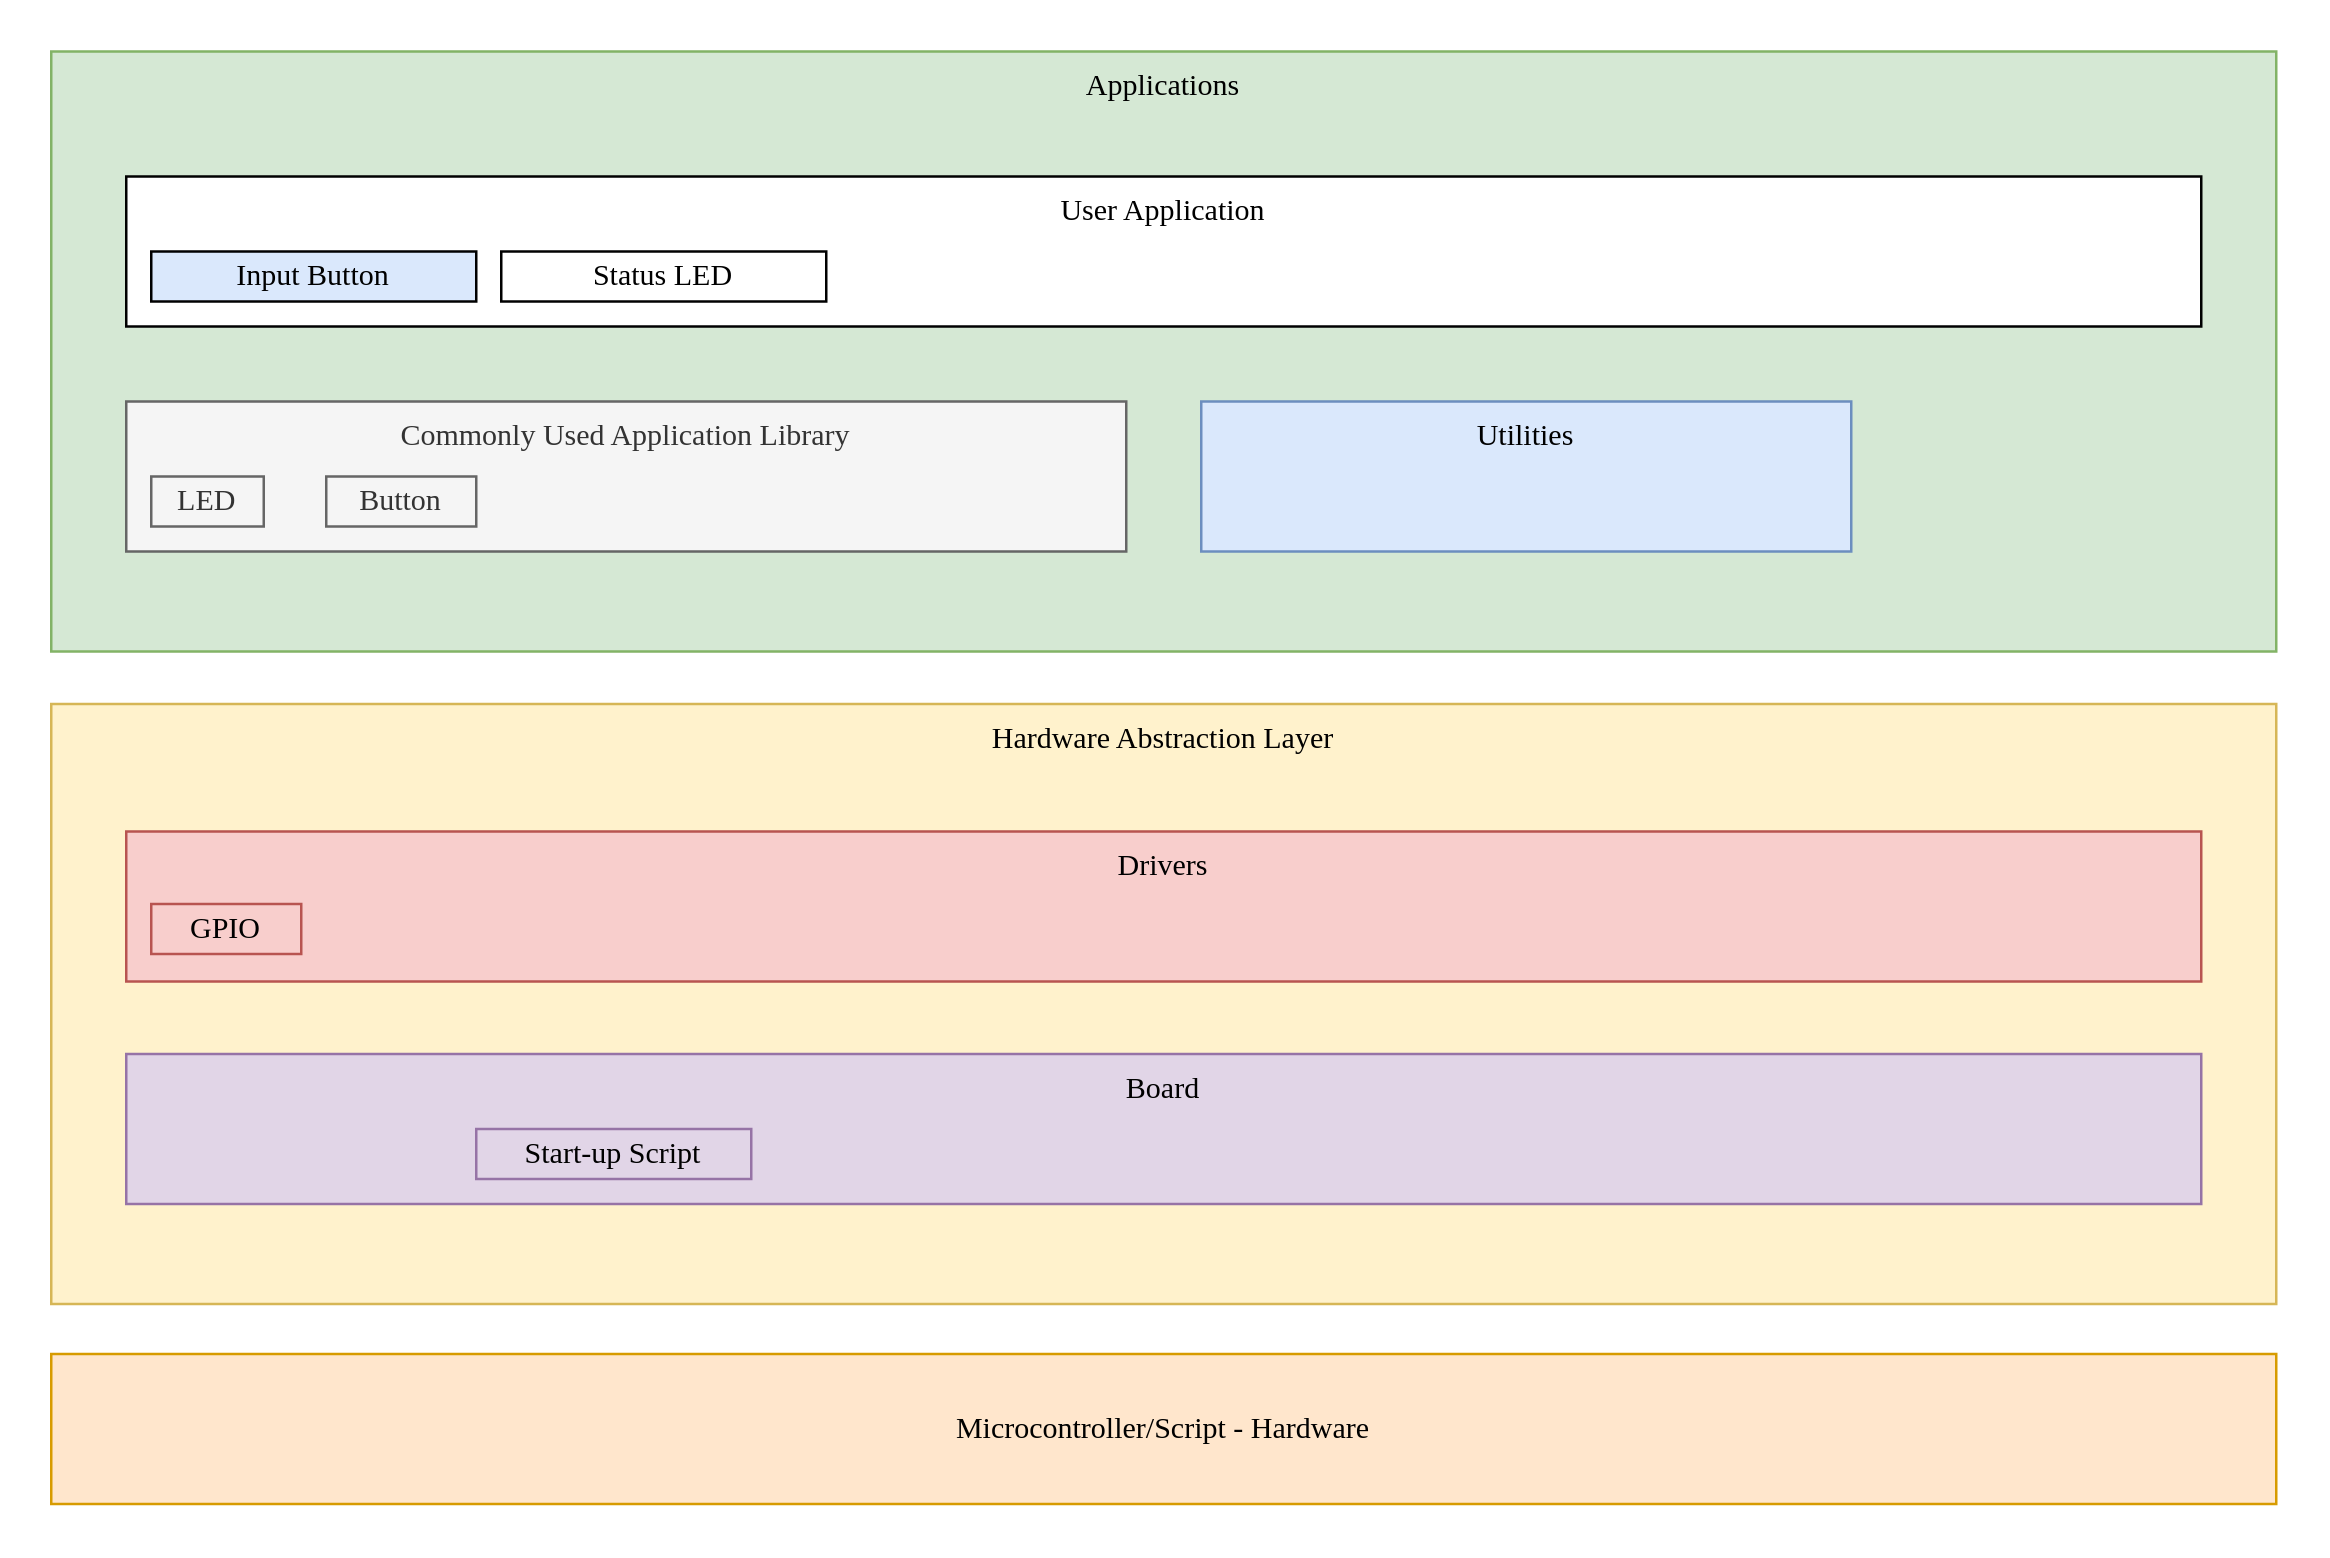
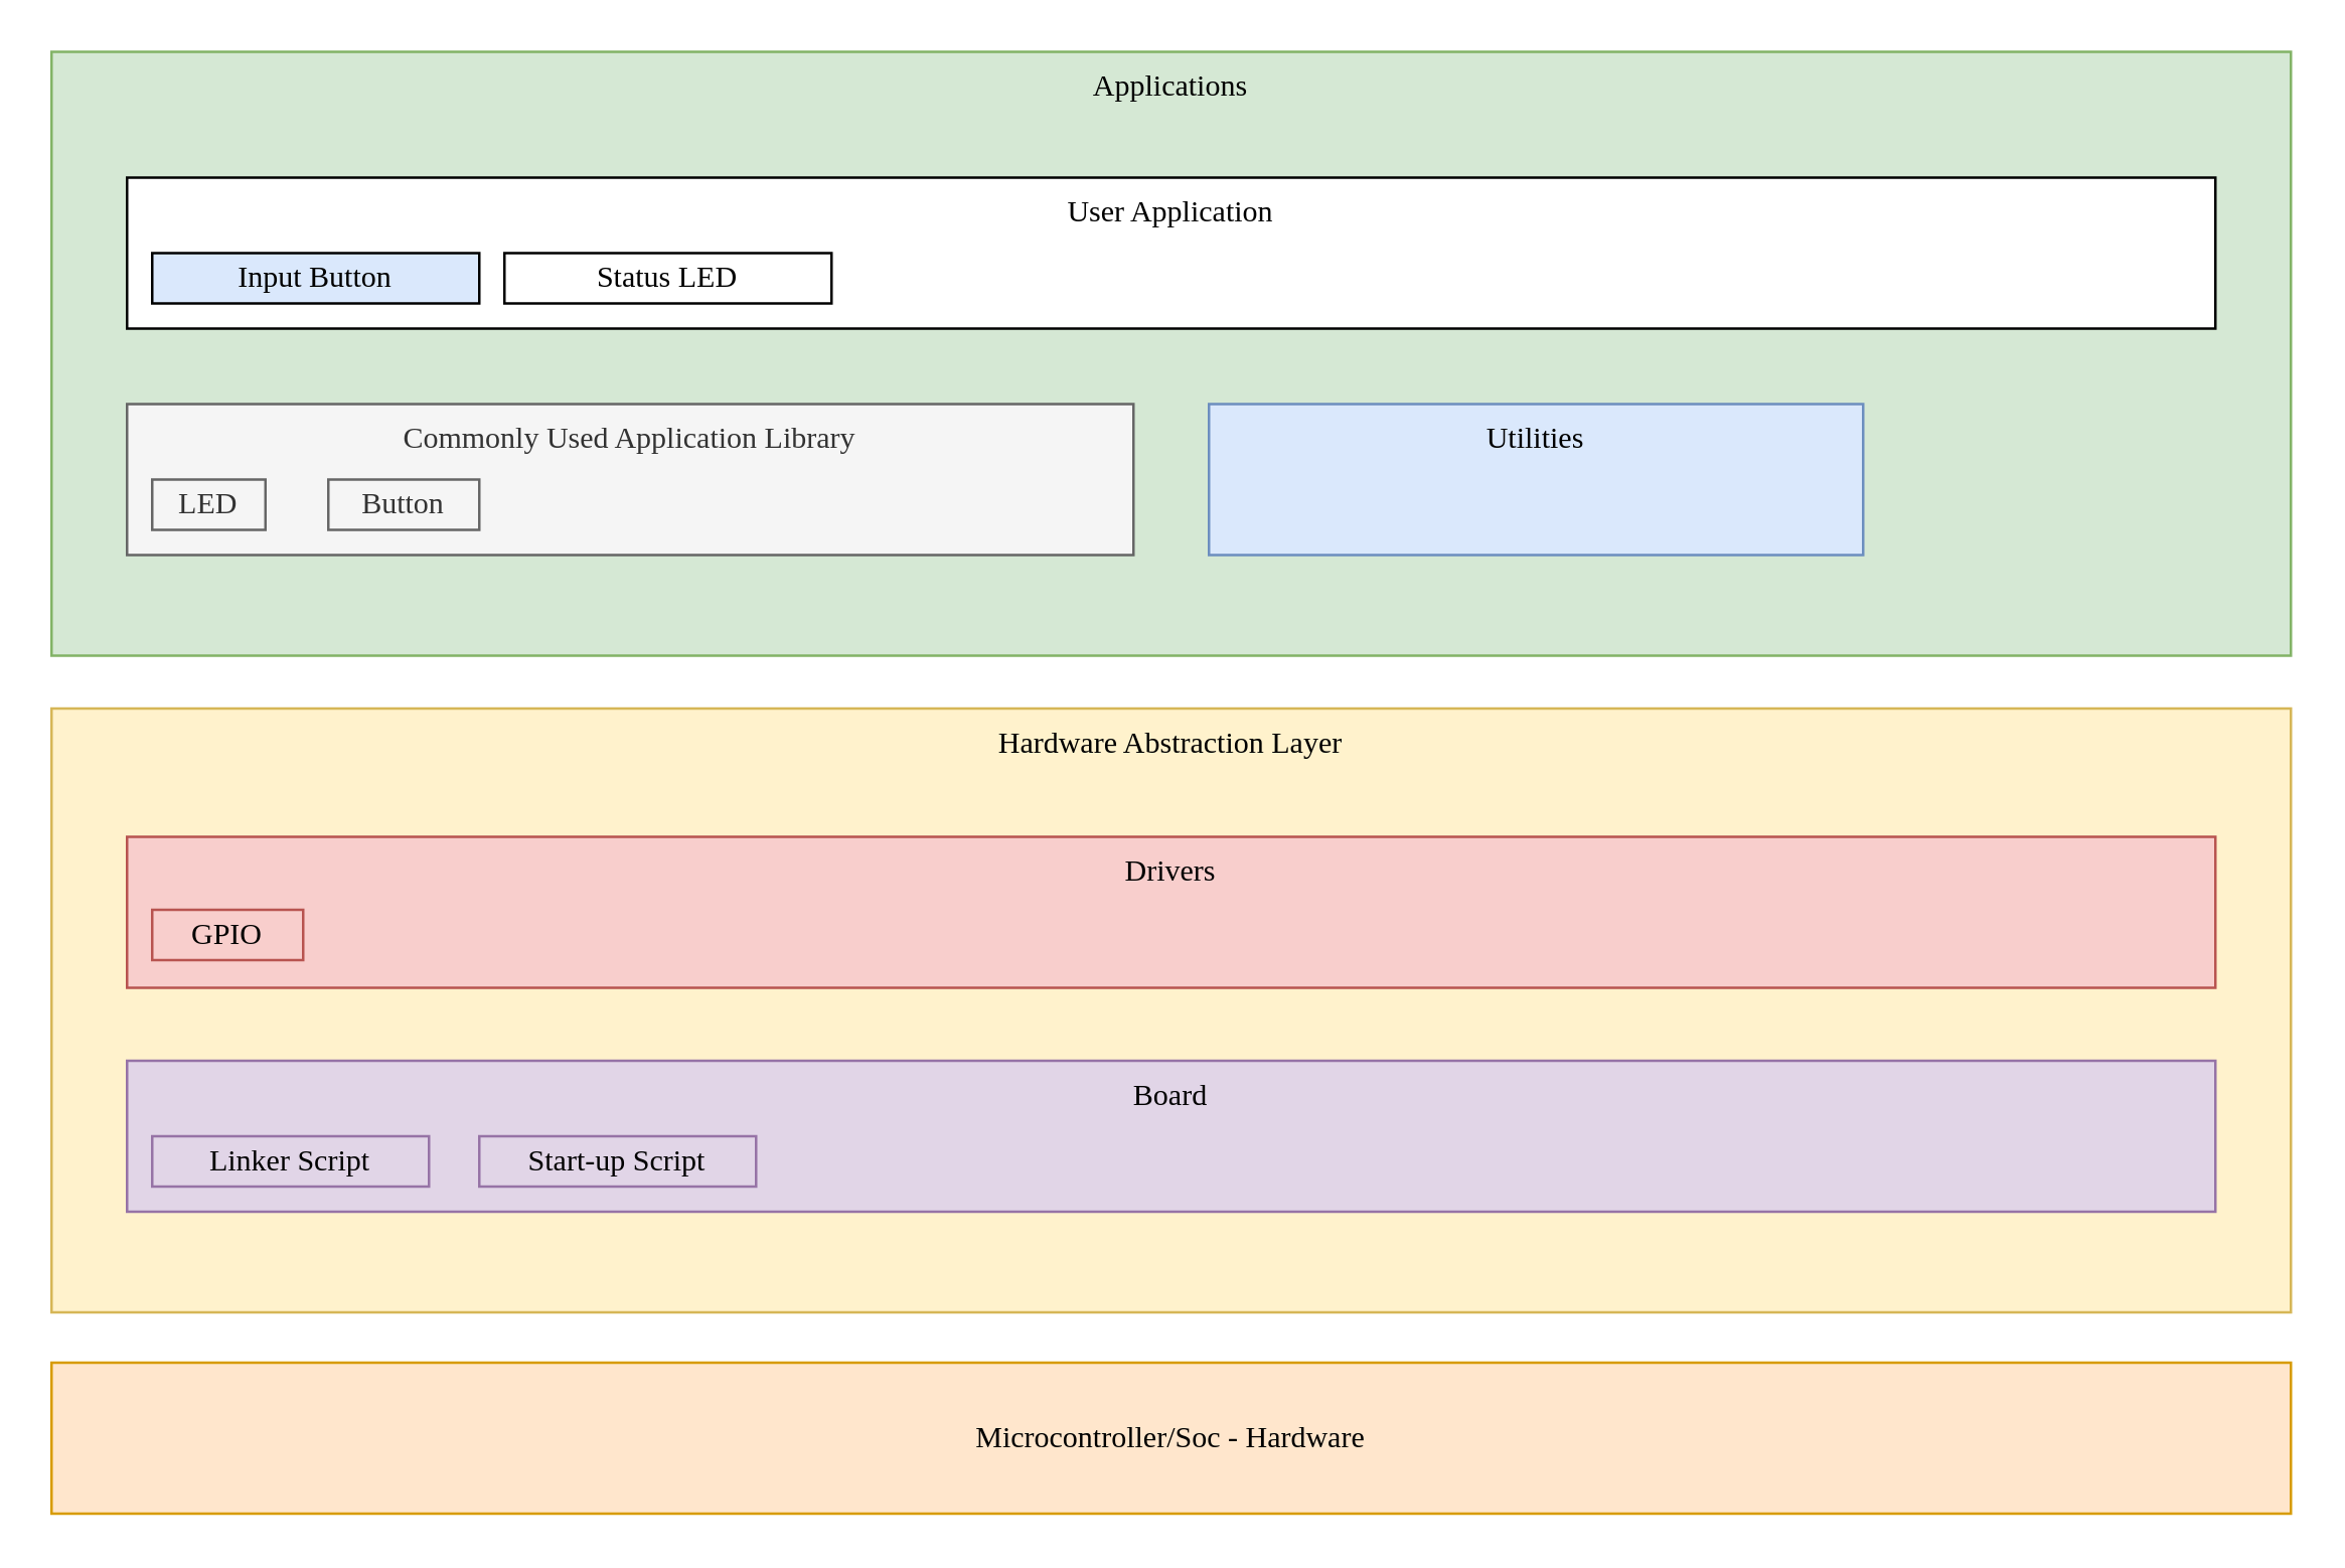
  <mxCell id="0" />
  <mxCell id="1" parent="0" />
- <mxCell id="2" value="Microcontroller/Script - Hardware" style="rounded=0;whiteSpace=wrap;html=1;hachureGap=4;fontFamily=Architects Daughter;fontSource=https%3A%2F%2Ffonts.googleapis.com%2Fcss%3Ffamily%3DArchitects%2BDaughter;fillColor=#ffe6cc;strokeColor=#d79b00;" parent="1" vertex="1"><mxGeometry x="20" y="541" width="890" height="60" as="geometry" /></mxCell>
+ <mxCell id="2" value="Microcontroller/Soc - Hardware" style="rounded=0;whiteSpace=wrap;html=1;hachureGap=4;fontFamily=Architects Daughter;fontSource=https%3A%2F%2Ffonts.googleapis.com%2Fcss%3Ffamily%3DArchitects%2BDaughter;fillColor=#ffe6cc;strokeColor=#d79b00;" parent="1" vertex="1"><mxGeometry x="20" y="541" width="890" height="60" as="geometry" /></mxCell>
  <mxCell id="3" value="Hardware Abstraction Layer" style="rounded=0;whiteSpace=wrap;html=1;hachureGap=4;fontFamily=Architects Daughter;fontSource=https%3A%2F%2Ffonts.googleapis.com%2Fcss%3Ffamily%3DArchitects%2BDaughter;labelPosition=center;verticalLabelPosition=middle;align=center;verticalAlign=top;fillColor=#fff2cc;strokeColor=#d6b656;" parent="1" vertex="1"><mxGeometry x="20" y="281" width="890" height="240" as="geometry" /></mxCell>
  <mxCell id="4" value="Board" style="rounded=0;whiteSpace=wrap;html=1;hachureGap=4;fontFamily=Architects Daughter;fontSource=https%3A%2F%2Ffonts.googleapis.com%2Fcss%3Ffamily%3DArchitects%2BDaughter;labelPosition=center;verticalLabelPosition=middle;align=center;verticalAlign=top;fillColor=#e1d5e7;strokeColor=#9673a6;" parent="1" vertex="1"><mxGeometry x="50" y="421" width="830" height="60" as="geometry" /></mxCell>
  <mxCell id="5" value="Drivers" style="rounded=0;whiteSpace=wrap;html=1;hachureGap=4;fontFamily=Architects Daughter;fontSource=https%3A%2F%2Ffonts.googleapis.com%2Fcss%3Ffamily%3DArchitects%2BDaughter;fillColor=#f8cecc;strokeColor=#b85450;verticalAlign=top;" parent="1" vertex="1"><mxGeometry x="50" y="332" width="830" height="60" as="geometry" /></mxCell>
  <mxCell id="6" value="Applications" style="rounded=0;whiteSpace=wrap;html=1;hachureGap=4;fontFamily=Architects Daughter;fontSource=https%3A%2F%2Ffonts.googleapis.com%2Fcss%3Ffamily%3DArchitects%2BDaughter;verticalAlign=top;fillColor=#d5e8d4;strokeColor=#82b366;" parent="1" vertex="1"><mxGeometry x="20" y="20" width="890" height="240" as="geometry" /></mxCell>
  <mxCell id="7" value="Commonly Used Application Library" style="rounded=0;whiteSpace=wrap;html=1;hachureGap=4;fontFamily=Architects Daughter;fontSource=https%3A%2F%2Ffonts.googleapis.com%2Fcss%3Ffamily%3DArchitects%2BDaughter;fillColor=#f5f5f5;fontColor=#333333;strokeColor=#666666;verticalAlign=top;" parent="1" vertex="1"><mxGeometry x="50" y="160" width="400" height="60" as="geometry" /></mxCell>
  <mxCell id="8" value="Utilities" style="rounded=0;whiteSpace=wrap;html=1;hachureGap=4;fontFamily=Architects Daughter;fontSource=https%3A%2F%2Ffonts.googleapis.com%2Fcss%3Ffamily%3DArchitects%2BDaughter;fillColor=#dae8fc;strokeColor=#6c8ebf;verticalAlign=top;" parent="1" vertex="1"><mxGeometry x="480" y="160" width="260" height="60" as="geometry" /></mxCell>
  <mxCell id="9" value="User Application" style="rounded=0;whiteSpace=wrap;html=1;hachureGap=4;fontFamily=Architects Daughter;fontSource=https%3A%2F%2Ffonts.googleapis.com%2Fcss%3Ffamily%3DArchitects%2BDaughter;verticalAlign=top;" parent="1" vertex="1"><mxGeometry x="50" y="70" width="830" height="60" as="geometry" /></mxCell>
  <mxCell id="10" value="GPIO" style="rounded=0;whiteSpace=wrap;html=1;hachureGap=4;fontFamily=Architects Daughter;fontSource=https%3A%2F%2Ffonts.googleapis.com%2Fcss%3Ffamily%3DArchitects%2BDaughter;fillColor=#f8cecc;strokeColor=#b85450;verticalAlign=middle;" parent="1" vertex="1"><mxGeometry x="60" y="361" width="60" height="20" as="geometry" /></mxCell>
  <mxCell id="11" value="LED" style="rounded=0;whiteSpace=wrap;html=1;hachureGap=4;fontFamily=Architects Daughter;fontSource=https%3A%2F%2Ffonts.googleapis.com%2Fcss%3Ffamily%3DArchitects%2BDaughter;fillColor=#f5f5f5;fontColor=#333333;strokeColor=#666666;verticalAlign=middle;" parent="1" vertex="1"><mxGeometry x="60" y="190" width="45" height="20" as="geometry" /></mxCell>
  <mxCell id="12" value="Button" style="rounded=0;whiteSpace=wrap;html=1;hachureGap=4;fontFamily=Architects Daughter;fontSource=https%3A%2F%2Ffonts.googleapis.com%2Fcss%3Ffamily%3DArchitects%2BDaughter;fillColor=#f5f5f5;fontColor=#333333;strokeColor=#666666;verticalAlign=middle;" parent="1" vertex="1"><mxGeometry x="130" y="190" width="60" height="20" as="geometry" /></mxCell>
  <mxCell id="13" value="Input Button" style="rounded=0;whiteSpace=wrap;html=1;hachureGap=4;fontFamily=Architects Daughter;fontSource=https%3A%2F%2Ffonts.googleapis.com%2Fcss%3Ffamily%3DArchitects%2BDaughter;verticalAlign=middle;fillColor=#dae8fc;" parent="1" vertex="1"><mxGeometry x="60" y="100" width="130" height="20" as="geometry" /></mxCell>
  <mxCell id="14" value="Status LED" style="rounded=0;whiteSpace=wrap;html=1;hachureGap=4;fontFamily=Architects Daughter;fontSource=https%3A%2F%2Ffonts.googleapis.com%2Fcss%3Ffamily%3DArchitects%2BDaughter;verticalAlign=middle;" parent="1" vertex="1"><mxGeometry x="200" y="100" width="130" height="20" as="geometry" /></mxCell>
+ <mxCell id="15" value="Linker Script" style="rounded=0;whiteSpace=wrap;html=1;hachureGap=4;fontFamily=Architects Daughter;fontSource=https%3A%2F%2Ffonts.googleapis.com%2Fcss%3Ffamily%3DArchitects%2BDaughter;labelPosition=center;verticalLabelPosition=middle;align=center;verticalAlign=middle;fillColor=#e1d5e7;strokeColor=#9673a6;" parent="1" vertex="1"><mxGeometry x="60" y="451" width="110" height="20" as="geometry" /></mxCell>
  <mxCell id="16" value="Start-up Script" style="rounded=0;whiteSpace=wrap;html=1;hachureGap=4;fontFamily=Architects Daughter;fontSource=https%3A%2F%2Ffonts.googleapis.com%2Fcss%3Ffamily%3DArchitects%2BDaughter;labelPosition=center;verticalLabelPosition=middle;align=center;verticalAlign=middle;fillColor=#e1d5e7;strokeColor=#9673a6;" parent="1" vertex="1"><mxGeometry x="190" y="451" width="110" height="20" as="geometry" /></mxCell>
